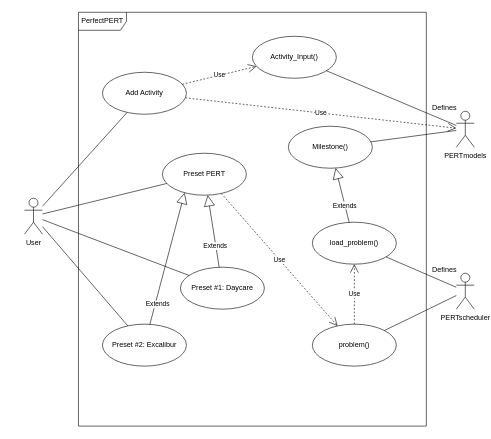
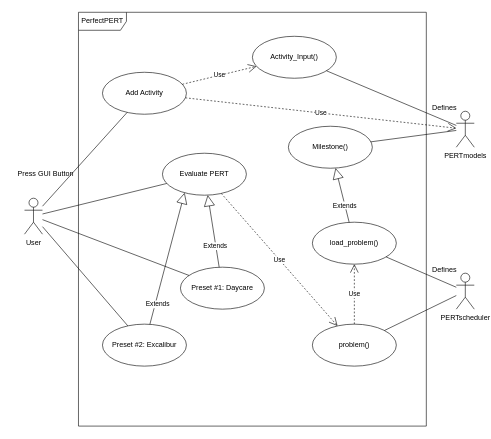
  <mxCell id="0" />
  <mxCell id="1" parent="0" />
  <mxCell id="2" value="PerfectPERT" style="shape=umlFrame;whiteSpace=wrap;html=1;width=80;height=30;" parent="1" vertex="1"><mxGeometry x="130" y="20" width="580" height="690" as="geometry" /></mxCell>
  <mxCell id="3" value="User" style="shape=umlActor;verticalLabelPosition=bottom;verticalAlign=top;html=1;" parent="1" vertex="1"><mxGeometry x="40" y="330" width="30" height="60" as="geometry" /></mxCell>
  <mxCell id="4" value="Add Activity" style="ellipse;whiteSpace=wrap;html=1;" parent="1" vertex="1"><mxGeometry x="170" y="120" width="140" height="70" as="geometry" /></mxCell>
- <mxCell id="5" value="Preset PERT" style="ellipse;whiteSpace=wrap;html=1;" parent="1" vertex="1"><mxGeometry x="270" y="255" width="140" height="70" as="geometry" /></mxCell>
+ <mxCell id="5" value="Evaluate PERT" style="ellipse;whiteSpace=wrap;html=1;" parent="1" vertex="1"><mxGeometry x="270" y="255" width="140" height="70" as="geometry" /></mxCell>
  <mxCell id="6" value="PERTmodels" style="shape=umlActor;verticalLabelPosition=bottom;verticalAlign=top;html=1;" parent="1" vertex="1"><mxGeometry x="760" y="185" width="30" height="60" as="geometry" /></mxCell>
  <mxCell id="7" value="Milestone()" style="ellipse;whiteSpace=wrap;html=1;" parent="1" vertex="1"><mxGeometry x="480" y="210" width="140" height="70" as="geometry" /></mxCell>
  <mxCell id="8" value="Preset #1: Daycare" style="ellipse;whiteSpace=wrap;html=1;" parent="1" vertex="1"><mxGeometry x="300" y="445" width="140" height="70" as="geometry" /></mxCell>
  <mxCell id="9" value="Use" style="endArrow=open;endSize=12;dashed=1;html=1;" parent="1" source="4" target="29" edge="1"><mxGeometry width="160" relative="1" as="geometry"><mxPoint x="345" y="184.5" as="sourcePoint" /><mxPoint x="505" y="184.5" as="targetPoint" /></mxGeometry></mxCell>
  <mxCell id="10" value="load_problem()" style="ellipse;whiteSpace=wrap;html=1;" parent="1" vertex="1"><mxGeometry x="520" y="370" width="140" height="70" as="geometry" /></mxCell>
  <mxCell id="11" value="" style="endArrow=none;html=1;" parent="1" source="3" target="8" edge="1"><mxGeometry width="50" height="50" relative="1" as="geometry"><mxPoint x="174.615" y="410" as="sourcePoint" /><mxPoint x="410" y="360" as="targetPoint" /></mxGeometry></mxCell>
  <mxCell id="12" value="" style="endArrow=none;html=1;" parent="1" source="3" target="4" edge="1"><mxGeometry width="50" height="50" relative="1" as="geometry"><mxPoint x="160" y="265" as="sourcePoint" /><mxPoint x="410" y="360" as="targetPoint" /></mxGeometry></mxCell>
  <mxCell id="13" value="" style="endArrow=none;html=1;" parent="1" edge="1" target="5" source="3"><mxGeometry width="50" height="50" relative="1" as="geometry"><mxPoint x="175" y="330" as="sourcePoint" /><mxPoint x="205" y="394" as="targetPoint" /></mxGeometry></mxCell>
  <mxCell id="14" value="" style="endArrow=none;html=1;" parent="1" source="6" target="7" edge="1"><mxGeometry width="50" height="50" relative="1" as="geometry"><mxPoint x="650" y="250" as="sourcePoint" /><mxPoint x="710" y="180" as="targetPoint" /></mxGeometry></mxCell>
  <mxCell id="15" value="Defines" style="text;html=1;align=center;verticalAlign=middle;resizable=0;points=[];autosize=1;" parent="1" vertex="1"><mxGeometry x="710" y="170" width="60" height="20" as="geometry" /></mxCell>
  <mxCell id="16" value="PERTscheduler" style="shape=umlActor;verticalLabelPosition=bottom;verticalAlign=top;html=1;" parent="1" vertex="1"><mxGeometry x="760" y="455" width="30" height="60" as="geometry" /></mxCell>
  <mxCell id="17" value="" style="endArrow=none;html=1;" parent="1" source="16" target="10" edge="1"><mxGeometry width="50" height="50" relative="1" as="geometry"><mxPoint x="730" y="223.421" as="sourcePoint" /><mxPoint x="523.687" y="270.475" as="targetPoint" /></mxGeometry></mxCell>
  <mxCell id="18" value="Defines" style="text;html=1;align=center;verticalAlign=middle;resizable=0;points=[];autosize=1;" parent="1" vertex="1"><mxGeometry x="710" y="440" width="60" height="20" as="geometry" /></mxCell>
  <mxCell id="19" value="Use" style="endArrow=open;endSize=12;dashed=1;html=1;" parent="1" source="5" target="22" edge="1"><mxGeometry width="160" relative="1" as="geometry"><mxPoint x="494.215" y="490.12" as="sourcePoint" /><mxPoint x="465.813" y="319.879" as="targetPoint" /></mxGeometry></mxCell>
  <mxCell id="20" value="Extends" style="endArrow=block;endSize=16;endFill=0;html=1;" parent="1" source="10" edge="1" target="7"><mxGeometry x="-0.372" width="160" relative="1" as="geometry"><mxPoint x="320" y="750" as="sourcePoint" /><mxPoint x="535" y="150" as="targetPoint" /><mxPoint as="offset" /></mxGeometry></mxCell>
  <mxCell id="21" value="Extends" style="endArrow=block;endSize=16;endFill=0;html=1;" parent="1" source="8" target="5" edge="1"><mxGeometry x="-0.408" y="1" width="160" relative="1" as="geometry"><mxPoint x="340" y="770" as="sourcePoint" /><mxPoint x="495" y="770" as="targetPoint" /><mxPoint as="offset" /></mxGeometry></mxCell>
  <mxCell id="22" value="problem()" style="ellipse;whiteSpace=wrap;html=1;" parent="1" vertex="1"><mxGeometry x="520" y="540" width="140" height="70" as="geometry" /></mxCell>
  <mxCell id="23" value="Use" style="endArrow=open;endSize=12;dashed=1;html=1;" parent="1" source="22" target="10" edge="1"><mxGeometry width="160" relative="1" as="geometry"><mxPoint x="317.003" y="436.128" as="sourcePoint" /><mxPoint x="468.103" y="583.845" as="targetPoint" /></mxGeometry></mxCell>
  <mxCell id="24" value="" style="endArrow=none;html=1;" parent="1" source="16" target="22" edge="1"><mxGeometry width="50" height="50" relative="1" as="geometry"><mxPoint x="730" y="470" as="sourcePoint" /><mxPoint x="590" y="470" as="targetPoint" /></mxGeometry></mxCell>
  <mxCell id="25" value="Preset #2: Excalibur" style="ellipse;whiteSpace=wrap;html=1;" vertex="1" parent="1"><mxGeometry x="170" y="540" width="140" height="70" as="geometry" /></mxCell>
  <mxCell id="26" value="" style="endArrow=none;html=1;" edge="1" parent="1" source="3" target="25"><mxGeometry width="50" height="50" relative="1" as="geometry"><mxPoint x="144.048" y="460" as="sourcePoint" /><mxPoint x="233.204" y="446.456" as="targetPoint" /></mxGeometry></mxCell>
+ <mxCell id="27" value="Press GUI Button" style="text;html=1;align=center;verticalAlign=middle;resizable=0;points=[];autosize=1;" vertex="1" parent="1"><mxGeometry x="20" y="280" width="110" height="20" as="geometry" /></mxCell>
  <mxCell id="28" value="Extends" style="endArrow=block;endSize=16;endFill=0;html=1;entryX=0.264;entryY=0.943;entryDx=0;entryDy=0;entryPerimeter=0;" edge="1" parent="1" source="25" target="5"><mxGeometry x="-0.684" y="-4" width="160" relative="1" as="geometry"><mxPoint x="312.484" y="440.202" as="sourcePoint" /><mxPoint x="292.611" y="349.793" as="targetPoint" /><mxPoint as="offset" /></mxGeometry></mxCell>
  <mxCell id="29" value="Activity_Input()" style="ellipse;whiteSpace=wrap;html=1;" vertex="1" parent="1"><mxGeometry x="420" y="60" width="140" height="70" as="geometry" /></mxCell>
  <mxCell id="30" value="Use" style="endArrow=open;endSize=12;dashed=1;html=1;" edge="1" parent="1" source="4" target="6"><mxGeometry width="160" relative="1" as="geometry"><mxPoint x="308.993" y="146.159" as="sourcePoint" /><mxPoint x="441.041" y="103.867" as="targetPoint" /></mxGeometry></mxCell>
  <mxCell id="31" value="" style="endArrow=none;html=1;" edge="1" parent="1" source="6" target="29"><mxGeometry width="50" height="50" relative="1" as="geometry"><mxPoint x="770" y="224.071" as="sourcePoint" /><mxPoint x="655.94" y="217.01" as="targetPoint" /></mxGeometry></mxCell>
